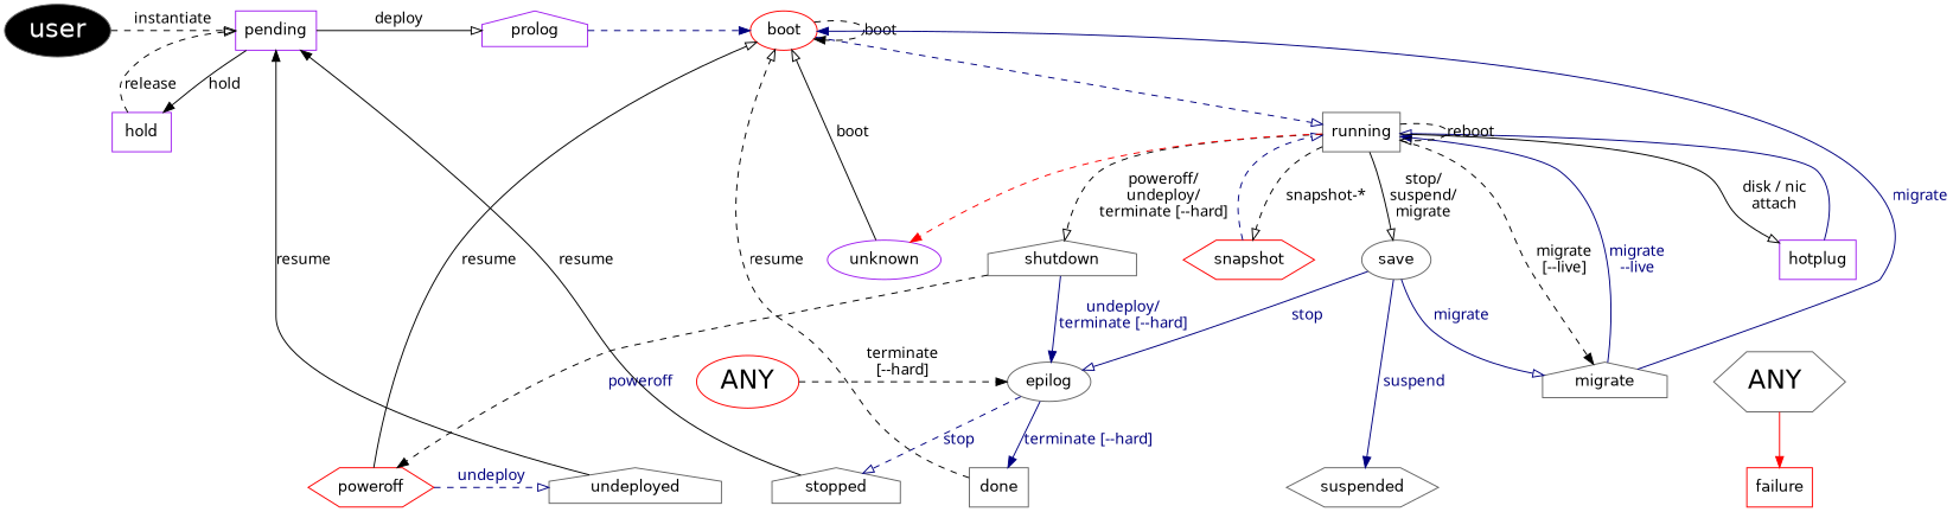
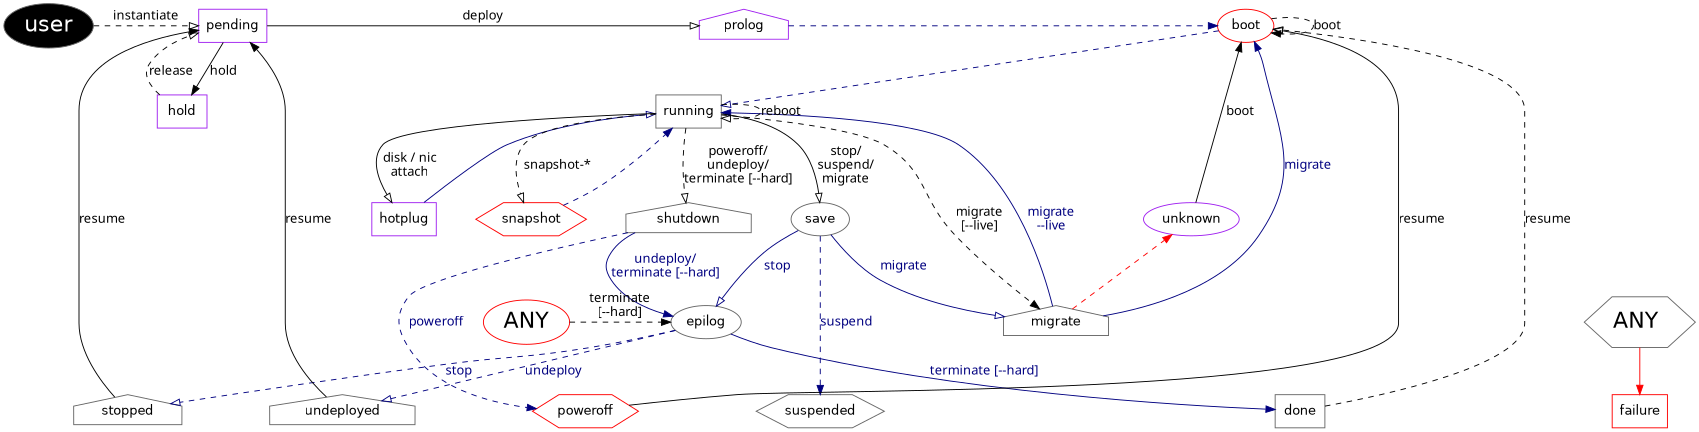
  digraph {
    nodesep=0.6
    node [color=gray40 fontname=Helvetica shape=ellipse]
    edge [arrowhead=onormal fontname=Menlo style=dashed]
    user [fillcolor=black fontcolor=white fontsize=24.0 style=filled]
    pending [color=purple shape=box]
    prolog [color=purple shape=house]
    boot [color=red]
    save
    shutdown [shape=house]
    unknown [color=purple]
    hotplug [color=purple shape=box]
    snapshot [color=red shape=hexagon]
    ANY [color=red fontsize=24.0]
    epilog
    migrate [shape=house]
    suspended [shape=hexagon]
    done [shape=box]
    failure [color=red shape=box]
    stopped [shape=house]
    poweroff [color=red shape=hexagon]
    undeployed [shape=house]
    hold [color=purple shape=box]
    running [shape=box]
    "ANY " [fontsize=24.0 shape=hexagon]
    subgraph sub_1 {
      color=white
      rank=same
      user
      pending
      prolog
      boot
    }
    subgraph sub_2 {
      color=white
      rank=same
      save
      shutdown
      unknown
      hotplug
      snapshot
    }
    subgraph sub_3 {
      color=white
      rank=same
      ANY
      epilog
      migrate
    }
    subgraph sub_4 {
      color=white
      rank=max
      suspended
      done
      failure
      stopped
      poweroff
      undeployed
    }
    user -> pending [label=instantiate]
    pending -> prolog [label=deploy style=solid]
    pending -> hold [arrowhead=normal label=hold style=solid]
    prolog -> boot [arrowhead=normal color=navy fontcolor=navy]
    boot -> boot [arrowhead=normal label=boot]
    boot -> running [color=navy fontcolor=navy]
    save -> epilog [color=navy fontcolor=navy label=stop style=solid]
    save -> migrate [color=navy fontcolor=navy label=migrate style=solid]
-   save -> suspended [arrowhead=normal color=navy fontcolor=navy label=suspend style=solid]
+   save -> suspended [arrowhead=normal color=navy fontcolor=navy label=suspend]
    shutdown -> epilog [arrowhead=normal color=navy fontcolor=navy label="undeploy/\nterminate [--hard]" style=solid]
-   shutdown -> poweroff [arrowhead=normal color=black fontcolor=navy label=poweroff]
-   unknown -> boot [label=boot style=solid]
+   shutdown -> poweroff [arrowhead=normal color=navy fontcolor=navy label=poweroff]
+   unknown -> boot [arrowhead=normal label=boot style=solid]
    hotplug -> running [color=navy fontcolor=navy style=solid]
-   snapshot -> running [color=navy fontcolor=navy]
+   snapshot -> running [arrowhead=normal color=navy fontcolor=navy]
    ANY -> epilog [arrowhead=normal label="terminate\n[--hard]"]
    epilog -> done [arrowhead=normal color=navy fontcolor=navy label="terminate [--hard]" style=solid]
    epilog -> stopped [color=navy fontcolor=navy label=stop]
-   poweroff -> undeployed [color=navy fontcolor=navy label=undeploy]
+   epilog -> undeployed [color=navy fontcolor=navy label=undeploy]
    migrate -> boot [arrowhead=normal color=navy fontcolor=navy label=migrate style=solid]
    migrate -> running [arrowhead=normal color=navy fontcolor=navy label="migrate\n--live" style=solid]
    done -> boot [label=resume]
    stopped -> pending [arrowhead=normal label=resume style=solid]
    poweroff -> boot [label=resume style=solid]
    undeployed -> pending [arrowhead=normal label=resume style=solid]
    hold -> pending [label=release]
    running -> save [label="stop/\nsuspend/\nmigrate" style=solid]
    running -> shutdown [label="poweroff/\nundeploy/\nterminate [--hard]"]
-   running -> unknown [arrowhead=normal color=red]
+   migrate -> unknown [arrowhead=normal color=red]
    running -> hotplug [label="disk / nic\nattach" style=solid]
    running -> snapshot [label="snapshot-*"]
    running -> migrate [arrowhead=normal label="migrate\n[--live]"]
    running -> running [label=reboot]
    "ANY " -> failure [arrowhead=normal color=red style=solid]
  }
